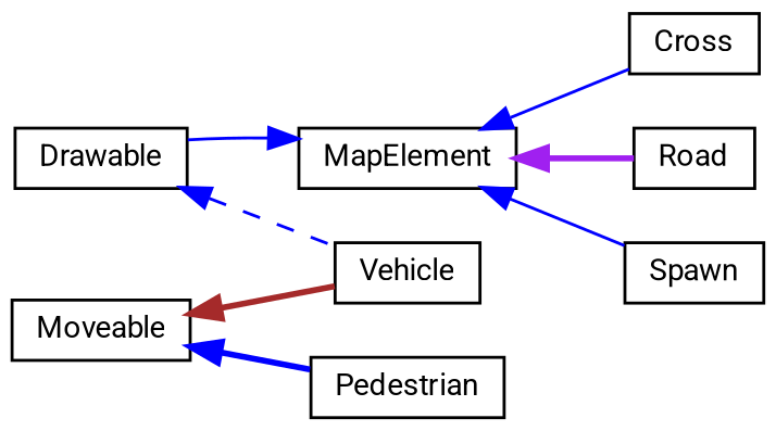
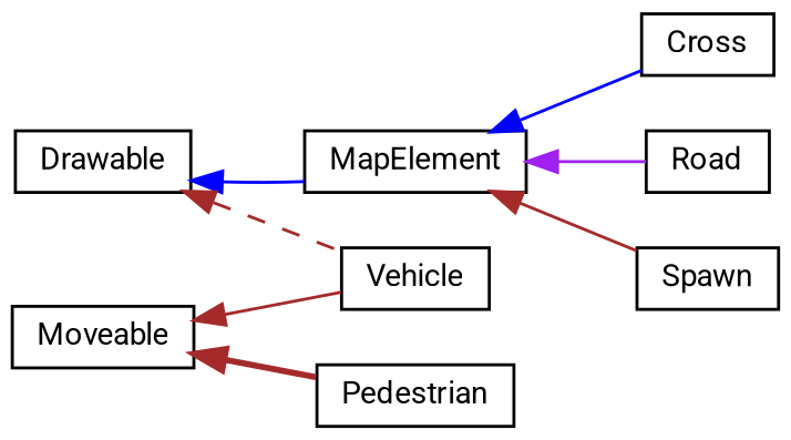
  digraph {
    fontname=Roboto
    rankdir=LR
    node [color=black fillcolor=white fontname=Roboto fontsize=10 shape=record style=filled]
    edge [color=brown dir=back fontname=Roboto fontsize=10 labelfontname=Helvetica labelfontsize=10 style=solid]
    n1 [height=0.2 label=Drawable width=0.4]
    n2 [height=0.2 label=MapElement width=0.4]
    n3 [height=0.2 label=Vehicle width=0.4]
    n4 [height=0.2 label=Cross width=0.4]
    n5 [height=0.2 label=Road width=0.4]
    n6 [height=0.2 label=Spawn width=0.4]
    n7 [height=0.2 label=Pedestrian width=0.4]
    n8 [height=0.2 label=Moveable width=0.4]
-   n2 -> n1 [color=blue]
-   n1 -> n3 [color=blue style=dashed]
+   n1 -> n2 [color=blue]
+   n1 -> n3 [style=dashed]
    n2 -> n4 [color=blue]
-   n2 -> n5 [color=purple style=bold]
-   n2 -> n6 [color=blue]
-   n8 -> n3 [style=bold]
-   n8 -> n7 [color=blue style=bold]
+   n2 -> n5 [color=purple]
+   n2 -> n6
+   n8 -> n3
+   n8 -> n7 [style=bold]
  }
